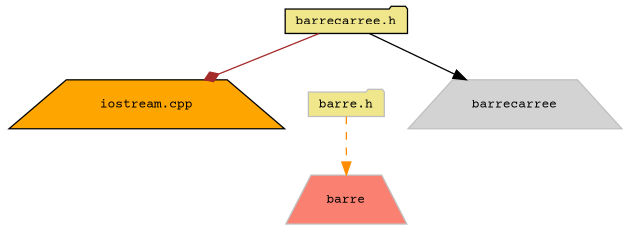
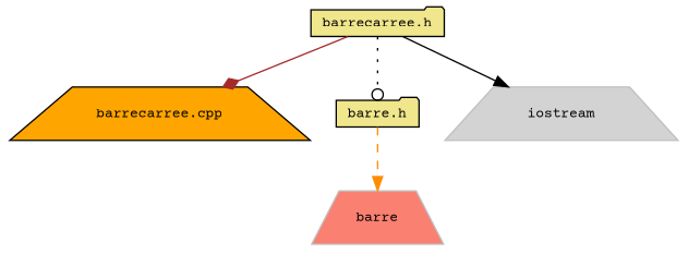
  digraph {
    fontname="Courier Prime"
    node [color=black fillcolor=khaki fontname="Courier Prime" fontsize=10 shape=trapezium style=filled]
    edge [arrowhead=normal color=black fontname="Courier Prime" fontsize=10 labelfontname=Helvetica labelfontsize=10 style=solid]
-   n1 [fillcolor=orange fontcolor=black height=0.2 label="iostream.cpp" width=0.4]
+   n1 [fillcolor=orange fontcolor=black height=0.2 label="barrecarree.cpp" width=0.4]
    n2 [height=0.2 label="barrecarree.h" shape=folder width=0.4]
-   n3 [color=grey75 height=0.2 label="barre.h" shape=folder width=0.4]
-   n4 [color=grey75 fillcolor=lightgrey height=0.2 label=barrecarree width=0.4]
+   n3 [height=0.2 label="barre.h" shape=folder width=0.4]
+   n4 [color=grey75 fillcolor=lightgrey height=0.2 label=iostream width=0.4]
    n5 [color=grey75 fillcolor=salmon height=0.2 label=barre width=0.4]
    n2 -> n1 [arrowhead=diamond color=brown]
+   n2 -> n3 [arrowhead=odot style=dotted]
    n2 -> n4
    n3 -> n5 [color=darkorange style=dashed]
  }
